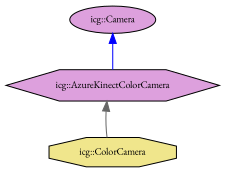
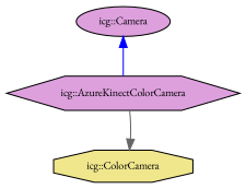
  digraph {
    fontname="EB Garamond"
    node [color=black fillcolor=plum fontname="EB Garamond" fontsize=10 style=filled]
    edge [dir=back fontname="EB Garamond" fontsize=10 labelfontname=Helvetica labelfontsize=10 style=solid]
    n1 [fontcolor=black height=0.2 label="icg::AzureKinectColorCamera" shape=hexagon width=0.4]
    n2 [fillcolor=khaki height=0.2 label="icg::ColorCamera" shape=octagon width=0.4]
    n3 [height=0.2 label="icg::Camera" shape=ellipse width=0.4]
-   n1 -> n2 [color=gray40]
+   n2 -> n1 [color=gray40]
    n3 -> n1 [color=blue]
  }
